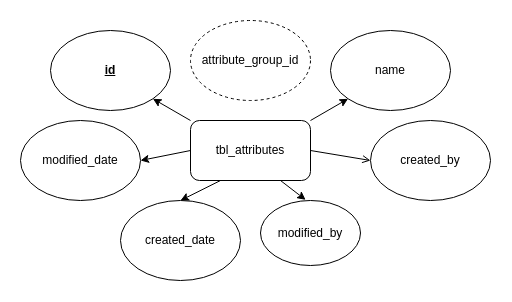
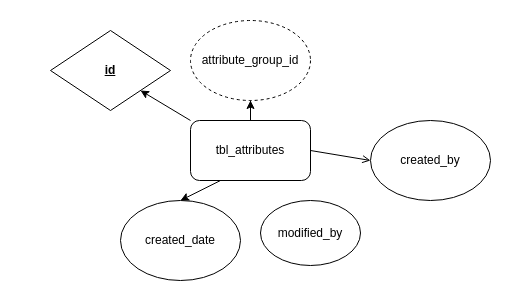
  <mxCell id="0" />
  <mxCell id="1" parent="0" />
+ <mxCell id="2" style="edgeStyle=orthogonalEdgeStyle;rounded=0;orthogonalLoop=1;jettySize=auto;html=1;entryX=0.5;entryY=1;entryDx=0;entryDy=0;fontFamily=Helvetica;fontSize=12;" edge="1" parent="1" source="3" target="5"><mxGeometry relative="1" as="geometry" /></mxCell>
  <mxCell id="3" value="tbl_attributes" style="rounded=1;whiteSpace=wrap;html=1;fontFamily=Helvetica;fontSize=12;" vertex="1" parent="1"><mxGeometry x="190" y="120" width="120" height="60" as="geometry" /></mxCell>
- <mxCell id="4" value="&lt;b style=&quot;font-size: 12px;&quot;&gt;&lt;u style=&quot;font-size: 12px;&quot;&gt;id&lt;/u&gt;&lt;/b&gt;" style="ellipse;whiteSpace=wrap;html=1;fontFamily=Helvetica;fontSize=12;" vertex="1" parent="1"><mxGeometry x="50" y="30" width="120" height="80" as="geometry" /></mxCell>
+ <mxCell id="4" value="&lt;b style=&quot;font-size: 12px;&quot;&gt;&lt;u style=&quot;font-size: 12px;&quot;&gt;id&lt;/u&gt;&lt;/b&gt;" style="rhombus;whiteSpace=wrap;html=1;fontFamily=Helvetica;fontSize=12;" vertex="1" parent="1"><mxGeometry x="50" y="30" width="120" height="80" as="geometry" /></mxCell>
  <mxCell id="5" value="attribute_group_id" style="ellipse;whiteSpace=wrap;html=1;fontFamily=Helvetica;fontSize=12;dashed=1;" vertex="1" parent="1"><mxGeometry x="190" y="20" width="120" height="80" as="geometry" /></mxCell>
- <mxCell id="6" value="name" style="ellipse;whiteSpace=wrap;html=1;fontFamily=Helvetica;fontSize=12;" vertex="1" parent="1"><mxGeometry x="330" y="30" width="120" height="80" as="geometry" /></mxCell>
  <mxCell id="7" value="created_by" style="ellipse;whiteSpace=wrap;html=1;fontFamily=Helvetica;fontSize=12;" vertex="1" parent="1"><mxGeometry x="370" y="120" width="120" height="80" as="geometry" /></mxCell>
  <mxCell id="8" value="modified_by" style="ellipse;whiteSpace=wrap;html=1;fontFamily=Helvetica;fontSize=12;" vertex="1" parent="1"><mxGeometry x="260" y="200" width="100" height="65" as="geometry" /></mxCell>
  <mxCell id="9" value="created_date" style="ellipse;whiteSpace=wrap;html=1;fontFamily=Helvetica;fontSize=12;" vertex="1" parent="1"><mxGeometry x="120" y="200" width="120" height="80" as="geometry" /></mxCell>
- <mxCell id="10" value="modified_date" style="ellipse;whiteSpace=wrap;html=1;fontFamily=Helvetica;fontSize=12;" vertex="1" parent="1"><mxGeometry x="20" y="120" width="120" height="80" as="geometry" /></mxCell>
- <mxCell id="11" value="" style="endArrow=classic;html=1;entryX=0;entryY=1;entryDx=0;entryDy=0;exitX=1;exitY=0;exitDx=0;exitDy=0;fontFamily=Helvetica;fontSize=12;" edge="1" parent="1" source="3" target="6"><mxGeometry width="50" height="50" relative="1" as="geometry"><mxPoint x="260" y="200" as="sourcePoint" /><mxPoint x="310" y="150" as="targetPoint" /></mxGeometry></mxCell>
  <mxCell id="12" value="" style="endArrow=open;html=1;entryX=0;entryY=0.5;entryDx=0;entryDy=0;exitX=1;exitY=0.5;exitDx=0;exitDy=0;fontFamily=Helvetica;fontSize=12;" edge="1" parent="1" source="3" target="7"><mxGeometry width="50" height="50" relative="1" as="geometry"><mxPoint x="260" y="200" as="sourcePoint" /><mxPoint x="310" y="150" as="targetPoint" /></mxGeometry></mxCell>
- <mxCell id="13" value="" style="endArrow=classic;html=1;entryX=0.451;entryY=-0.01;entryDx=0;entryDy=0;entryPerimeter=0;exitX=0.75;exitY=1;exitDx=0;exitDy=0;fontFamily=Helvetica;fontSize=12;" edge="1" parent="1" source="3" target="8"><mxGeometry width="50" height="50" relative="1" as="geometry"><mxPoint x="260" y="200" as="sourcePoint" /><mxPoint x="310" y="150" as="targetPoint" /></mxGeometry></mxCell>
  <mxCell id="14" value="" style="endArrow=classic;html=1;entryX=0.5;entryY=0;entryDx=0;entryDy=0;exitX=0.25;exitY=1;exitDx=0;exitDy=0;fontFamily=Helvetica;fontSize=12;" edge="1" parent="1" source="3" target="9"><mxGeometry width="50" height="50" relative="1" as="geometry"><mxPoint x="260" y="200" as="sourcePoint" /><mxPoint x="310" y="150" as="targetPoint" /></mxGeometry></mxCell>
- <mxCell id="15" value="" style="endArrow=classic;html=1;entryX=1;entryY=0.5;entryDx=0;entryDy=0;exitX=0;exitY=0.5;exitDx=0;exitDy=0;fontFamily=Helvetica;fontSize=12;" edge="1" parent="1" source="3" target="10"><mxGeometry width="50" height="50" relative="1" as="geometry"><mxPoint x="260" y="200" as="sourcePoint" /><mxPoint x="310" y="150" as="targetPoint" /></mxGeometry></mxCell>
  <mxCell id="16" value="" style="endArrow=classic;html=1;entryX=1;entryY=1;entryDx=0;entryDy=0;exitX=0;exitY=0;exitDx=0;exitDy=0;fontFamily=Helvetica;fontSize=12;" edge="1" parent="1" source="3" target="4"><mxGeometry width="50" height="50" relative="1" as="geometry"><mxPoint x="260" y="200" as="sourcePoint" /><mxPoint x="310" y="150" as="targetPoint" /></mxGeometry></mxCell>
